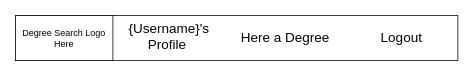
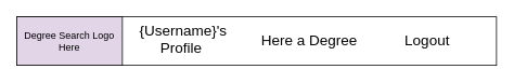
  <mxCell id="0" />
  <mxCell id="1" parent="0" />
  <mxCell id="2" value="" style="rounded=0;whiteSpace=wrap;html=1;" parent="1" vertex="1"><mxGeometry x="20" y="20" width="590" height="60" as="geometry" /></mxCell>
- <mxCell id="3" value="Degree Search Logo Here" style="rounded=0;whiteSpace=wrap;html=1;" vertex="1" parent="1"><mxGeometry x="20" y="20" width="130" height="60" as="geometry" /></mxCell>
+ <mxCell id="3" value="Degree Search Logo Here" style="rounded=0;whiteSpace=wrap;html=1;fillColor=#e1d5e7;" vertex="1" parent="1"><mxGeometry x="20" y="20" width="130" height="60" as="geometry" /></mxCell>
  <mxCell id="4" value="&lt;span style=&quot;font-size: 18px&quot;&gt;{Username}'s Profile&amp;nbsp;&lt;/span&gt;" style="text;html=1;strokeColor=none;fillColor=none;align=center;verticalAlign=middle;whiteSpace=wrap;rounded=0;" vertex="1" parent="1"><mxGeometry x="160" y="30" width="130" height="35" as="geometry" /></mxCell>
  <mxCell id="5" value="&lt;font style=&quot;font-size: 18px&quot;&gt;Here a Degree&lt;/font&gt;" style="text;html=1;strokeColor=none;fillColor=none;align=center;verticalAlign=middle;whiteSpace=wrap;rounded=0;" vertex="1" parent="1"><mxGeometry x="315" y="30" width="130" height="40" as="geometry" /></mxCell>
- <mxCell id="6" value="&lt;font style=&quot;font-size: 18px&quot;&gt;Logout&lt;/font&gt;" style="text;html=1;strokeColor=none;fillColor=none;align=center;verticalAlign=middle;whiteSpace=wrap;rounded=0;" vertex="1" parent="1"><mxGeometry x="470" y="30" width="130" height="40" as="geometry" /></mxCell>
+ <mxCell id="6" value="&lt;font style=&quot;font-size: 18px&quot;&gt;Logout&lt;/font&gt;" style="text;html=1;strokeColor=none;fillColor=none;align=center;verticalAlign=middle;whiteSpace=wrap;rounded=0;" vertex="1" parent="1"><mxGeometry x="460" y="30" width="130" height="40" as="geometry" /></mxCell>
